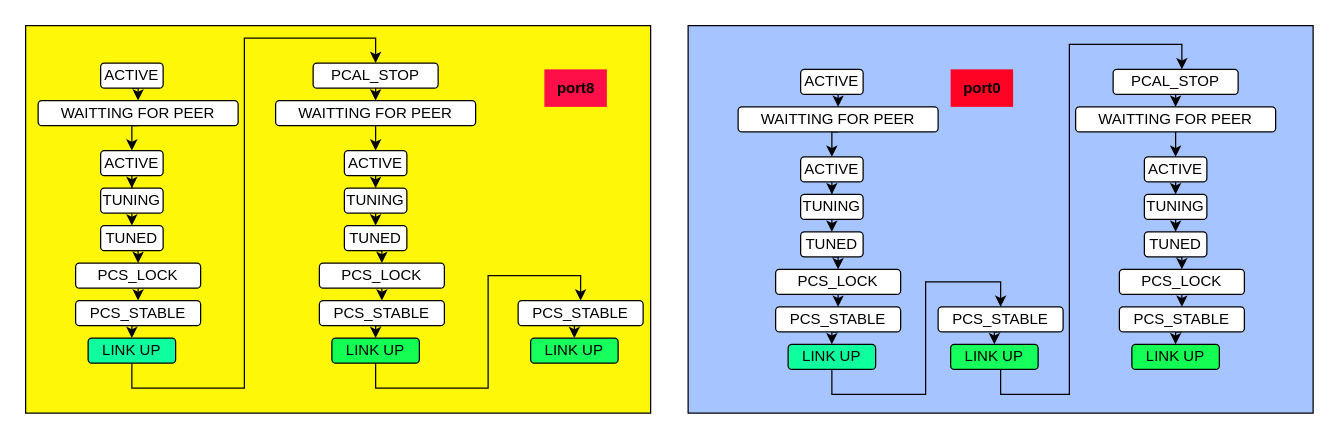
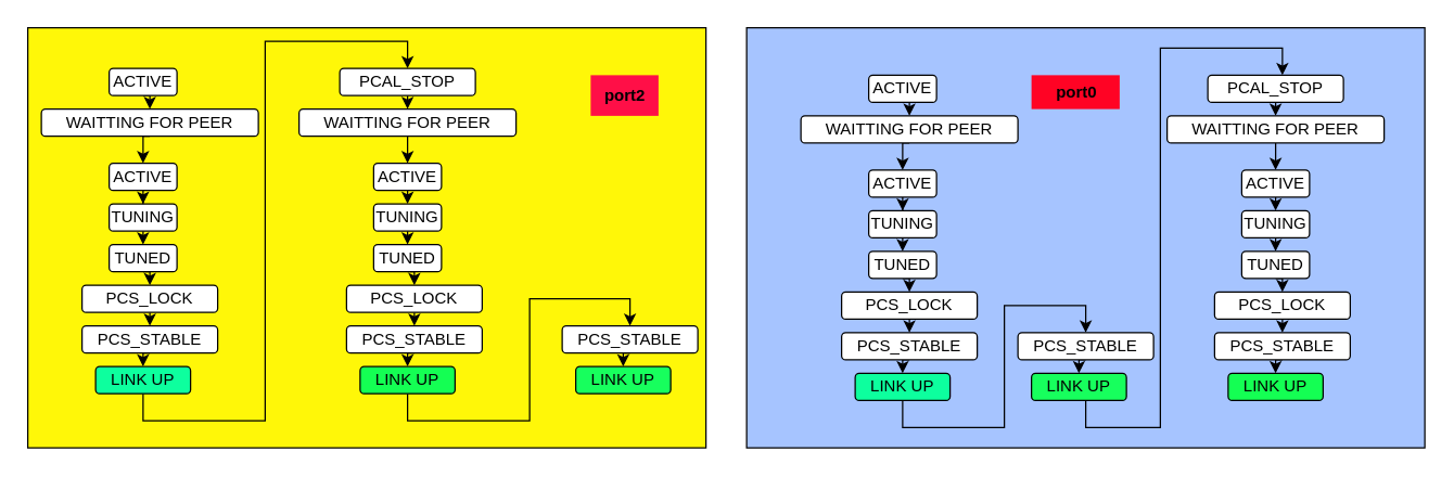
  <mxCell id="0" />
  <mxCell id="1" parent="0" />
  <mxCell id="2" value="" style="whiteSpace=wrap;html=1;fillColor=#A6C4FF;" vertex="1" parent="1"><mxGeometry x="550" y="20" width="500" height="310" as="geometry" /></mxCell>
  <mxCell id="3" value="" style="whiteSpace=wrap;html=1;fillColor=#FFF708;" vertex="1" parent="1"><mxGeometry x="20" y="20" width="500" height="310" as="geometry" /></mxCell>
  <mxCell id="4" style="edgeStyle=orthogonalEdgeStyle;rounded=0;orthogonalLoop=1;jettySize=auto;html=1;exitX=0.5;exitY=1;exitDx=0;exitDy=0;entryX=0.5;entryY=0;entryDx=0;entryDy=0;" edge="1" parent="1" source="5" target="7"><mxGeometry relative="1" as="geometry" /></mxCell>
  <mxCell id="5" value="ACTIVE" style="rounded=1;whiteSpace=wrap;html=1;" vertex="1" parent="1"><mxGeometry x="80" y="50" width="50" height="20" as="geometry" /></mxCell>
  <mxCell id="6" style="edgeStyle=orthogonalEdgeStyle;rounded=0;orthogonalLoop=1;jettySize=auto;html=1;exitX=0.5;exitY=1;exitDx=0;exitDy=0;entryX=0.5;entryY=0;entryDx=0;entryDy=0;" edge="1" parent="1" source="7" target="9"><mxGeometry relative="1" as="geometry" /></mxCell>
  <mxCell id="7" value="WAITTING FOR PEER" style="rounded=1;whiteSpace=wrap;html=1;" vertex="1" parent="1"><mxGeometry x="30" y="80" width="160" height="20" as="geometry" /></mxCell>
  <mxCell id="8" style="edgeStyle=orthogonalEdgeStyle;rounded=0;orthogonalLoop=1;jettySize=auto;html=1;exitX=0.5;exitY=1;exitDx=0;exitDy=0;" edge="1" parent="1" source="9" target="11"><mxGeometry relative="1" as="geometry" /></mxCell>
  <mxCell id="9" value="ACTIVE" style="rounded=1;whiteSpace=wrap;html=1;" vertex="1" parent="1"><mxGeometry x="80" y="120" width="50" height="20" as="geometry" /></mxCell>
  <mxCell id="10" style="edgeStyle=orthogonalEdgeStyle;rounded=0;orthogonalLoop=1;jettySize=auto;html=1;exitX=0.5;exitY=1;exitDx=0;exitDy=0;entryX=0.5;entryY=0;entryDx=0;entryDy=0;" edge="1" parent="1" source="11" target="13"><mxGeometry relative="1" as="geometry" /></mxCell>
  <mxCell id="11" value="TUNING" style="rounded=1;whiteSpace=wrap;html=1;" vertex="1" parent="1"><mxGeometry x="80" y="150" width="50" height="20" as="geometry" /></mxCell>
  <mxCell id="12" style="edgeStyle=orthogonalEdgeStyle;rounded=0;orthogonalLoop=1;jettySize=auto;html=1;exitX=0.5;exitY=1;exitDx=0;exitDy=0;entryX=0.5;entryY=0;entryDx=0;entryDy=0;" edge="1" parent="1" source="13" target="15"><mxGeometry relative="1" as="geometry" /></mxCell>
  <mxCell id="13" value="TUNED" style="rounded=1;whiteSpace=wrap;html=1;" vertex="1" parent="1"><mxGeometry x="80" y="180" width="50" height="20" as="geometry" /></mxCell>
  <mxCell id="14" style="edgeStyle=orthogonalEdgeStyle;rounded=0;orthogonalLoop=1;jettySize=auto;html=1;exitX=0.5;exitY=1;exitDx=0;exitDy=0;entryX=0.5;entryY=0;entryDx=0;entryDy=0;" edge="1" parent="1" source="15" target="17"><mxGeometry relative="1" as="geometry" /></mxCell>
  <mxCell id="15" value="PCS_LOCK" style="rounded=1;whiteSpace=wrap;html=1;" vertex="1" parent="1"><mxGeometry x="60" y="210" width="100" height="20" as="geometry" /></mxCell>
  <mxCell id="16" style="edgeStyle=orthogonalEdgeStyle;rounded=0;orthogonalLoop=1;jettySize=auto;html=1;exitX=0.5;exitY=1;exitDx=0;exitDy=0;entryX=0.5;entryY=0;entryDx=0;entryDy=0;" edge="1" parent="1" source="17" target="19"><mxGeometry relative="1" as="geometry" /></mxCell>
  <mxCell id="17" value="PCS_STABLE" style="rounded=1;whiteSpace=wrap;html=1;" vertex="1" parent="1"><mxGeometry x="60" y="240" width="100" height="20" as="geometry" /></mxCell>
  <mxCell id="18" style="edgeStyle=orthogonalEdgeStyle;rounded=0;orthogonalLoop=1;jettySize=auto;html=1;exitX=0.5;exitY=1;exitDx=0;exitDy=0;entryX=0.5;entryY=0;entryDx=0;entryDy=0;" edge="1" parent="1" source="19" target="21"><mxGeometry relative="1" as="geometry" /></mxCell>
  <mxCell id="19" value="LINK UP" style="rounded=1;whiteSpace=wrap;html=1;fillColor=#0DFF9E;" vertex="1" parent="1"><mxGeometry x="70" y="270" width="70" height="20" as="geometry" /></mxCell>
  <mxCell id="20" style="edgeStyle=orthogonalEdgeStyle;rounded=0;orthogonalLoop=1;jettySize=auto;html=1;exitX=0.5;exitY=1;exitDx=0;exitDy=0;entryX=0.5;entryY=0;entryDx=0;entryDy=0;" edge="1" parent="1" source="21" target="23"><mxGeometry relative="1" as="geometry" /></mxCell>
  <mxCell id="21" value="PCAL_STOP" style="rounded=1;whiteSpace=wrap;html=1;" vertex="1" parent="1"><mxGeometry x="250" y="50" width="100" height="20" as="geometry" /></mxCell>
  <mxCell id="22" style="edgeStyle=orthogonalEdgeStyle;rounded=0;orthogonalLoop=1;jettySize=auto;html=1;exitX=0.5;exitY=1;exitDx=0;exitDy=0;entryX=0.5;entryY=0;entryDx=0;entryDy=0;" edge="1" parent="1" source="23" target="25"><mxGeometry relative="1" as="geometry" /></mxCell>
  <mxCell id="23" value="WAITTING FOR PEER" style="rounded=1;whiteSpace=wrap;html=1;" vertex="1" parent="1"><mxGeometry x="220" y="80" width="160" height="20" as="geometry" /></mxCell>
  <mxCell id="24" style="edgeStyle=orthogonalEdgeStyle;rounded=0;orthogonalLoop=1;jettySize=auto;html=1;exitX=0.5;exitY=1;exitDx=0;exitDy=0;entryX=0.5;entryY=0;entryDx=0;entryDy=0;" edge="1" parent="1" source="25" target="27"><mxGeometry relative="1" as="geometry" /></mxCell>
  <mxCell id="25" value="ACTIVE" style="rounded=1;whiteSpace=wrap;html=1;" vertex="1" parent="1"><mxGeometry x="275" y="120" width="50" height="20" as="geometry" /></mxCell>
  <mxCell id="26" style="edgeStyle=orthogonalEdgeStyle;rounded=0;orthogonalLoop=1;jettySize=auto;html=1;exitX=0.5;exitY=1;exitDx=0;exitDy=0;entryX=0.5;entryY=0;entryDx=0;entryDy=0;" edge="1" parent="1" source="27" target="29"><mxGeometry relative="1" as="geometry" /></mxCell>
  <mxCell id="27" value="TUNING" style="rounded=1;whiteSpace=wrap;html=1;" vertex="1" parent="1"><mxGeometry x="275" y="150" width="50" height="20" as="geometry" /></mxCell>
  <mxCell id="28" style="edgeStyle=orthogonalEdgeStyle;rounded=0;orthogonalLoop=1;jettySize=auto;html=1;exitX=0.5;exitY=1;exitDx=0;exitDy=0;entryX=0.5;entryY=0;entryDx=0;entryDy=0;" edge="1" parent="1" source="29" target="31"><mxGeometry relative="1" as="geometry" /></mxCell>
  <mxCell id="29" value="TUNED" style="rounded=1;whiteSpace=wrap;html=1;" vertex="1" parent="1"><mxGeometry x="275" y="180" width="50" height="20" as="geometry" /></mxCell>
  <mxCell id="30" style="edgeStyle=orthogonalEdgeStyle;rounded=0;orthogonalLoop=1;jettySize=auto;html=1;exitX=0.5;exitY=1;exitDx=0;exitDy=0;entryX=0.5;entryY=0;entryDx=0;entryDy=0;" edge="1" parent="1" source="31" target="33"><mxGeometry relative="1" as="geometry" /></mxCell>
  <mxCell id="31" value="PCS_LOCK" style="rounded=1;whiteSpace=wrap;html=1;" vertex="1" parent="1"><mxGeometry x="255" y="210" width="100" height="20" as="geometry" /></mxCell>
  <mxCell id="32" style="edgeStyle=orthogonalEdgeStyle;rounded=0;orthogonalLoop=1;jettySize=auto;html=1;exitX=0.5;exitY=1;exitDx=0;exitDy=0;entryX=0.5;entryY=0;entryDx=0;entryDy=0;" edge="1" parent="1" source="33" target="35"><mxGeometry relative="1" as="geometry" /></mxCell>
  <mxCell id="33" value="PCS_STABLE" style="rounded=1;whiteSpace=wrap;html=1;" vertex="1" parent="1"><mxGeometry x="255" y="240" width="100" height="20" as="geometry" /></mxCell>
  <mxCell id="34" style="edgeStyle=orthogonalEdgeStyle;rounded=0;orthogonalLoop=1;jettySize=auto;html=1;exitX=0.5;exitY=1;exitDx=0;exitDy=0;entryX=0.5;entryY=0;entryDx=0;entryDy=0;" edge="1" parent="1" source="35" target="37"><mxGeometry relative="1" as="geometry"><Array as="points"><mxPoint x="300" y="310" /><mxPoint x="390" y="310" /><mxPoint x="390" y="220" /><mxPoint x="464" y="220" /></Array></mxGeometry></mxCell>
  <mxCell id="35" value="LINK UP" style="rounded=1;whiteSpace=wrap;html=1;fillColor=#14FF53;" vertex="1" parent="1"><mxGeometry x="265" y="270" width="70" height="20" as="geometry" /></mxCell>
  <mxCell id="36" style="edgeStyle=orthogonalEdgeStyle;rounded=0;orthogonalLoop=1;jettySize=auto;html=1;exitX=0.5;exitY=1;exitDx=0;exitDy=0;entryX=0.5;entryY=0;entryDx=0;entryDy=0;" edge="1" parent="1" source="37" target="38"><mxGeometry relative="1" as="geometry" /></mxCell>
  <mxCell id="37" value="PCS_STABLE" style="rounded=1;whiteSpace=wrap;html=1;" vertex="1" parent="1"><mxGeometry x="414" y="240" width="100" height="20" as="geometry" /></mxCell>
  <mxCell id="38" value="LINK UP" style="rounded=1;whiteSpace=wrap;html=1;fillColor=#17FF5D;" vertex="1" parent="1"><mxGeometry x="424" y="270" width="70" height="20" as="geometry" /></mxCell>
  <mxCell id="39" style="edgeStyle=orthogonalEdgeStyle;rounded=0;orthogonalLoop=1;jettySize=auto;html=1;exitX=0.5;exitY=1;exitDx=0;exitDy=0;entryX=0.5;entryY=0;entryDx=0;entryDy=0;" edge="1" parent="1" source="40" target="42"><mxGeometry relative="1" as="geometry" /></mxCell>
  <mxCell id="40" value="ACTIVE" style="rounded=1;whiteSpace=wrap;html=1;" vertex="1" parent="1"><mxGeometry x="640" y="55" width="50" height="20" as="geometry" /></mxCell>
  <mxCell id="41" style="edgeStyle=orthogonalEdgeStyle;rounded=0;orthogonalLoop=1;jettySize=auto;html=1;exitX=0.5;exitY=1;exitDx=0;exitDy=0;entryX=0.5;entryY=0;entryDx=0;entryDy=0;" edge="1" parent="1" source="42" target="44"><mxGeometry relative="1" as="geometry" /></mxCell>
  <mxCell id="42" value="WAITTING FOR PEER" style="rounded=1;whiteSpace=wrap;html=1;" vertex="1" parent="1"><mxGeometry x="590" y="85" width="160" height="20" as="geometry" /></mxCell>
  <mxCell id="43" style="edgeStyle=orthogonalEdgeStyle;rounded=0;orthogonalLoop=1;jettySize=auto;html=1;exitX=0.5;exitY=1;exitDx=0;exitDy=0;" edge="1" parent="1" source="44" target="46"><mxGeometry relative="1" as="geometry" /></mxCell>
  <mxCell id="44" value="ACTIVE" style="rounded=1;whiteSpace=wrap;html=1;" vertex="1" parent="1"><mxGeometry x="640" y="125" width="50" height="20" as="geometry" /></mxCell>
  <mxCell id="45" style="edgeStyle=orthogonalEdgeStyle;rounded=0;orthogonalLoop=1;jettySize=auto;html=1;exitX=0.5;exitY=1;exitDx=0;exitDy=0;entryX=0.5;entryY=0;entryDx=0;entryDy=0;" edge="1" parent="1" source="46" target="48"><mxGeometry relative="1" as="geometry" /></mxCell>
  <mxCell id="46" value="TUNING" style="rounded=1;whiteSpace=wrap;html=1;" vertex="1" parent="1"><mxGeometry x="640" y="155" width="50" height="20" as="geometry" /></mxCell>
  <mxCell id="47" style="edgeStyle=orthogonalEdgeStyle;rounded=0;orthogonalLoop=1;jettySize=auto;html=1;exitX=0.5;exitY=1;exitDx=0;exitDy=0;entryX=0.5;entryY=0;entryDx=0;entryDy=0;" edge="1" parent="1" source="48" target="50"><mxGeometry relative="1" as="geometry" /></mxCell>
  <mxCell id="48" value="TUNED" style="rounded=1;whiteSpace=wrap;html=1;" vertex="1" parent="1"><mxGeometry x="640" y="185" width="50" height="20" as="geometry" /></mxCell>
  <mxCell id="49" style="edgeStyle=orthogonalEdgeStyle;rounded=0;orthogonalLoop=1;jettySize=auto;html=1;exitX=0.5;exitY=1;exitDx=0;exitDy=0;entryX=0.5;entryY=0;entryDx=0;entryDy=0;" edge="1" parent="1" source="50" target="52"><mxGeometry relative="1" as="geometry" /></mxCell>
  <mxCell id="50" value="PCS_LOCK" style="rounded=1;whiteSpace=wrap;html=1;" vertex="1" parent="1"><mxGeometry x="620" y="215" width="100" height="20" as="geometry" /></mxCell>
  <mxCell id="51" style="edgeStyle=orthogonalEdgeStyle;rounded=0;orthogonalLoop=1;jettySize=auto;html=1;exitX=0.5;exitY=1;exitDx=0;exitDy=0;entryX=0.5;entryY=0;entryDx=0;entryDy=0;" edge="1" parent="1" source="52" target="54"><mxGeometry relative="1" as="geometry" /></mxCell>
  <mxCell id="52" value="PCS_STABLE" style="rounded=1;whiteSpace=wrap;html=1;" vertex="1" parent="1"><mxGeometry x="620" y="245" width="100" height="20" as="geometry" /></mxCell>
  <mxCell id="53" style="edgeStyle=orthogonalEdgeStyle;rounded=0;orthogonalLoop=1;jettySize=auto;html=1;exitX=0.5;exitY=1;exitDx=0;exitDy=0;entryX=0.5;entryY=0;entryDx=0;entryDy=0;" edge="1" parent="1" source="54" target="71"><mxGeometry relative="1" as="geometry"><Array as="points"><mxPoint x="665" y="315" /><mxPoint x="740" y="315" /><mxPoint x="740" y="225" /><mxPoint x="800" y="225" /></Array></mxGeometry></mxCell>
  <mxCell id="54" value="LINK UP" style="rounded=1;whiteSpace=wrap;html=1;fillColor=#0DFF9E;" vertex="1" parent="1"><mxGeometry x="630" y="275" width="70" height="20" as="geometry" /></mxCell>
  <mxCell id="55" style="edgeStyle=orthogonalEdgeStyle;rounded=0;orthogonalLoop=1;jettySize=auto;html=1;exitX=0.5;exitY=1;exitDx=0;exitDy=0;entryX=0.5;entryY=0;entryDx=0;entryDy=0;" edge="1" parent="1" source="56" target="58"><mxGeometry relative="1" as="geometry" /></mxCell>
  <mxCell id="56" value="PCAL_STOP" style="rounded=1;whiteSpace=wrap;html=1;" vertex="1" parent="1"><mxGeometry x="890" y="55" width="100" height="20" as="geometry" /></mxCell>
  <mxCell id="57" style="edgeStyle=orthogonalEdgeStyle;rounded=0;orthogonalLoop=1;jettySize=auto;html=1;exitX=0.5;exitY=1;exitDx=0;exitDy=0;entryX=0.5;entryY=0;entryDx=0;entryDy=0;" edge="1" parent="1" source="58" target="60"><mxGeometry relative="1" as="geometry" /></mxCell>
  <mxCell id="58" value="WAITTING FOR PEER" style="rounded=1;whiteSpace=wrap;html=1;" vertex="1" parent="1"><mxGeometry x="860" y="85" width="160" height="20" as="geometry" /></mxCell>
  <mxCell id="59" style="edgeStyle=orthogonalEdgeStyle;rounded=0;orthogonalLoop=1;jettySize=auto;html=1;exitX=0.5;exitY=1;exitDx=0;exitDy=0;entryX=0.5;entryY=0;entryDx=0;entryDy=0;" edge="1" parent="1" source="60" target="62"><mxGeometry relative="1" as="geometry" /></mxCell>
  <mxCell id="60" value="ACTIVE" style="rounded=1;whiteSpace=wrap;html=1;" vertex="1" parent="1"><mxGeometry x="915" y="125" width="50" height="20" as="geometry" /></mxCell>
  <mxCell id="61" style="edgeStyle=orthogonalEdgeStyle;rounded=0;orthogonalLoop=1;jettySize=auto;html=1;exitX=0.5;exitY=1;exitDx=0;exitDy=0;entryX=0.5;entryY=0;entryDx=0;entryDy=0;" edge="1" parent="1" source="62" target="64"><mxGeometry relative="1" as="geometry" /></mxCell>
  <mxCell id="62" value="TUNING" style="rounded=1;whiteSpace=wrap;html=1;" vertex="1" parent="1"><mxGeometry x="915" y="155" width="50" height="20" as="geometry" /></mxCell>
  <mxCell id="63" style="edgeStyle=orthogonalEdgeStyle;rounded=0;orthogonalLoop=1;jettySize=auto;html=1;exitX=0.5;exitY=1;exitDx=0;exitDy=0;entryX=0.5;entryY=0;entryDx=0;entryDy=0;" edge="1" parent="1" source="64" target="66"><mxGeometry relative="1" as="geometry" /></mxCell>
  <mxCell id="64" value="TUNED" style="rounded=1;whiteSpace=wrap;html=1;" vertex="1" parent="1"><mxGeometry x="915" y="185" width="50" height="20" as="geometry" /></mxCell>
  <mxCell id="65" style="edgeStyle=orthogonalEdgeStyle;rounded=0;orthogonalLoop=1;jettySize=auto;html=1;exitX=0.5;exitY=1;exitDx=0;exitDy=0;entryX=0.5;entryY=0;entryDx=0;entryDy=0;" edge="1" parent="1" source="66" target="68"><mxGeometry relative="1" as="geometry" /></mxCell>
  <mxCell id="66" value="PCS_LOCK" style="rounded=1;whiteSpace=wrap;html=1;" vertex="1" parent="1"><mxGeometry x="895" y="215" width="100" height="20" as="geometry" /></mxCell>
  <mxCell id="67" style="edgeStyle=orthogonalEdgeStyle;rounded=0;orthogonalLoop=1;jettySize=auto;html=1;exitX=0.5;exitY=1;exitDx=0;exitDy=0;entryX=0.5;entryY=0;entryDx=0;entryDy=0;" edge="1" parent="1" source="68" target="69"><mxGeometry relative="1" as="geometry" /></mxCell>
  <mxCell id="68" value="PCS_STABLE" style="rounded=1;whiteSpace=wrap;html=1;" vertex="1" parent="1"><mxGeometry x="895" y="245" width="100" height="20" as="geometry" /></mxCell>
  <mxCell id="69" value="LINK UP" style="rounded=1;whiteSpace=wrap;html=1;fillColor=#14FF53;" vertex="1" parent="1"><mxGeometry x="905" y="275" width="70" height="20" as="geometry" /></mxCell>
  <mxCell id="70" style="edgeStyle=orthogonalEdgeStyle;rounded=0;orthogonalLoop=1;jettySize=auto;html=1;exitX=0.5;exitY=1;exitDx=0;exitDy=0;entryX=0.5;entryY=0;entryDx=0;entryDy=0;" edge="1" parent="1" source="71" target="73"><mxGeometry relative="1" as="geometry" /></mxCell>
  <mxCell id="71" value="PCS_STABLE" style="rounded=1;whiteSpace=wrap;html=1;" vertex="1" parent="1"><mxGeometry x="750" y="245" width="100" height="20" as="geometry" /></mxCell>
  <mxCell id="72" style="edgeStyle=orthogonalEdgeStyle;rounded=0;orthogonalLoop=1;jettySize=auto;html=1;exitX=0.5;exitY=1;exitDx=0;exitDy=0;entryX=0.5;entryY=0;entryDx=0;entryDy=0;" edge="1" parent="1"><mxGeometry relative="1" as="geometry"><mxPoint x="800" y="295" as="sourcePoint" /><mxPoint x="945" y="55" as="targetPoint" /><Array as="points"><mxPoint x="800" y="315" /><mxPoint x="855" y="315" /><mxPoint x="855" y="35" /><mxPoint x="945" y="35" /></Array></mxGeometry></mxCell>
  <mxCell id="73" value="LINK UP" style="rounded=1;whiteSpace=wrap;html=1;fillColor=#17FF5D;" vertex="1" parent="1"><mxGeometry x="760" y="275" width="70" height="20" as="geometry" /></mxCell>
- <mxCell id="74" value="port8" style="text;html=1;align=center;verticalAlign=middle;resizable=0;points=[];autosize=1;strokeColor=none;fillColor=#FF0F47;fontStyle=1" vertex="1" parent="1"><mxGeometry x="435" y="55" width="50" height="30" as="geometry" /></mxCell>
- <mxCell id="75" value="port0" style="text;html=1;align=center;verticalAlign=middle;resizable=0;points=[];autosize=1;strokeColor=none;fillColor=#FF0324;fontStyle=1" vertex="1" parent="1"><mxGeometry x="760" y="55" width="50" height="30" as="geometry" /></mxCell>
+ <mxCell id="74" value="port2" style="text;html=1;align=center;verticalAlign=middle;resizable=0;points=[];autosize=1;strokeColor=none;fillColor=#FF0F47;fontStyle=1" vertex="1" parent="1"><mxGeometry x="435" y="55" width="50" height="30" as="geometry" /></mxCell>
+ <mxCell id="75" value="port0" style="text;html=1;align=center;verticalAlign=middle;resizable=0;points=[];autosize=1;strokeColor=none;fillColor=#FF0324;fontStyle=1" vertex="1" parent="1"><mxGeometry x="760" y="55" width="65" height="25" as="geometry" /></mxCell>
